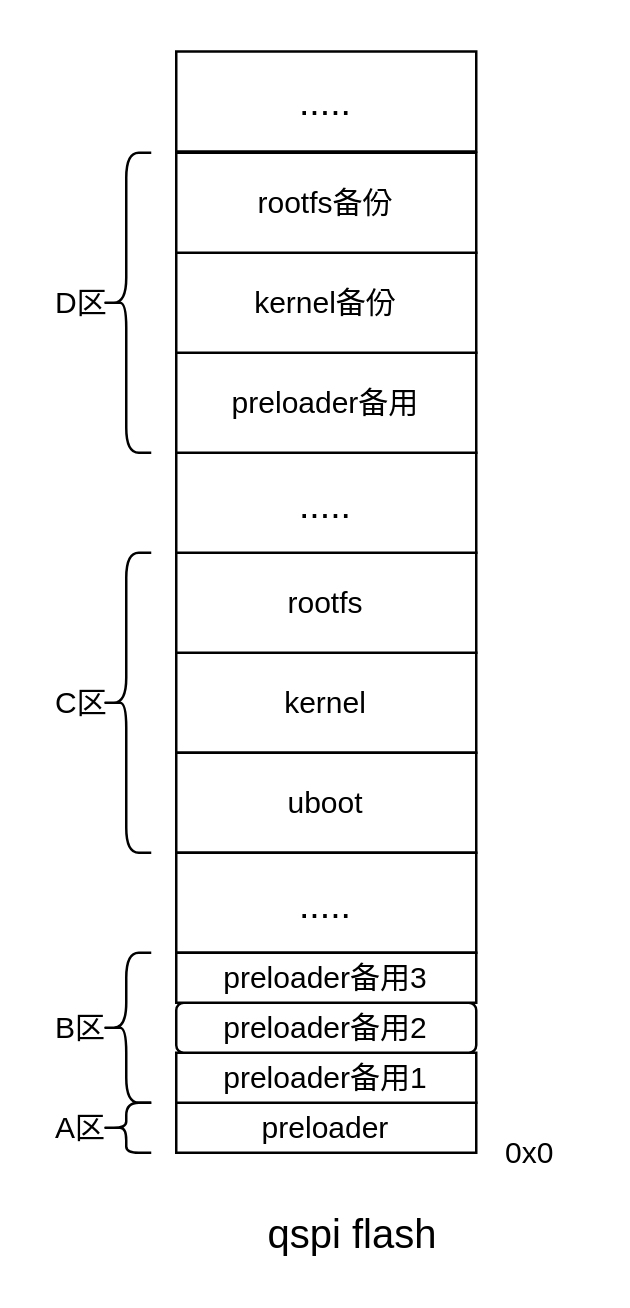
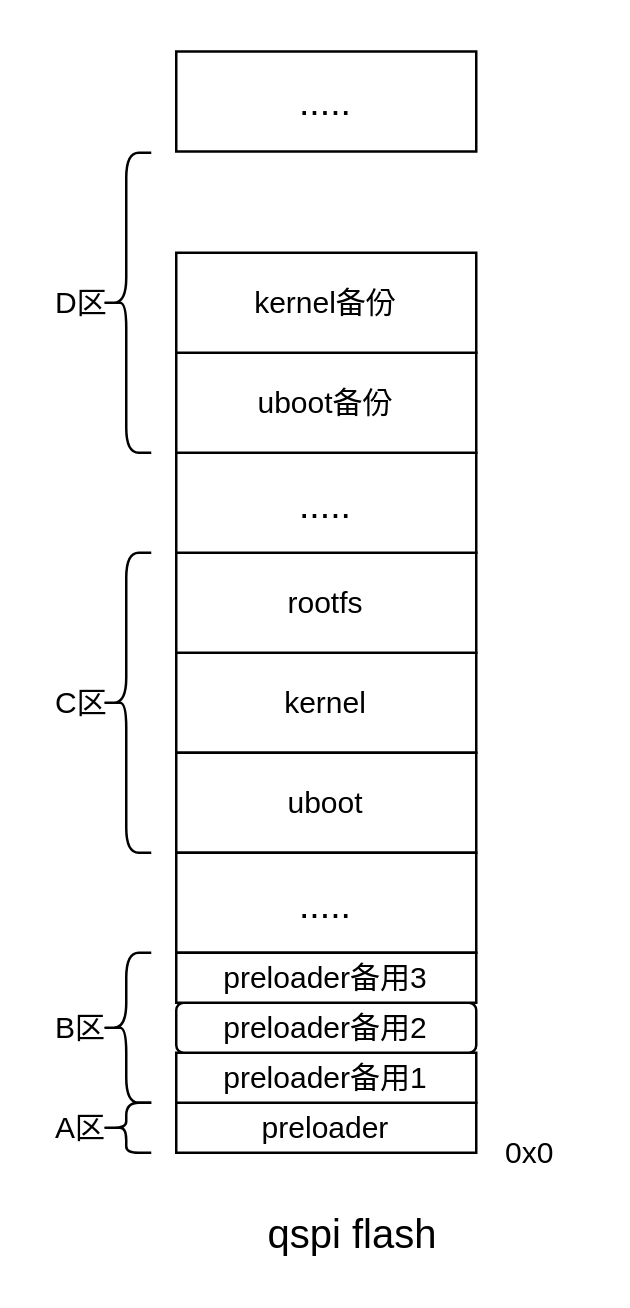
  <mxCell id="0" />
  <mxCell id="1" parent="0" />
  <mxCell id="2" value="kernel" style="rounded=0;whiteSpace=wrap;html=1;" parent="1" vertex="1"><mxGeometry x="70" y="260.5" width="120" height="40" as="geometry" /></mxCell>
  <mxCell id="3" value="uboot" style="rounded=0;whiteSpace=wrap;html=1;" parent="1" vertex="1"><mxGeometry x="70" y="300.5" width="120" height="40" as="geometry" /></mxCell>
  <mxCell id="4" value="&lt;font style=&quot;font-size: 15px&quot;&gt;.....&lt;/font&gt;" style="rounded=0;whiteSpace=wrap;html=1;" parent="1" vertex="1"><mxGeometry x="70" y="340.5" width="120" height="40" as="geometry" /></mxCell>
  <mxCell id="5" value="&lt;font style=&quot;font-size: 16px&quot;&gt;qspi flash&lt;/font&gt;" style="text;html=1;resizable=0;points=[];autosize=1;align=left;verticalAlign=top;spacingTop=-4;" parent="1" vertex="1"><mxGeometry x="105" y="480.5" width="80" height="20" as="geometry" /></mxCell>
  <mxCell id="6" value="preloader" style="rounded=0;whiteSpace=wrap;html=1;" parent="1" vertex="1"><mxGeometry x="70" y="440.5" width="120" height="20" as="geometry" /></mxCell>
  <mxCell id="7" value="preloader备用1" style="rounded=0;whiteSpace=wrap;html=1;" parent="1" vertex="1"><mxGeometry x="70" y="420.5" width="120" height="20" as="geometry" /></mxCell>
  <mxCell id="8" value="preloader备用2" style="whiteSpace=wrap;html=1;rounded=1;" parent="1" vertex="1"><mxGeometry x="70" y="400.5" width="120" height="20" as="geometry" /></mxCell>
  <mxCell id="9" value="preloader备用3" style="rounded=0;whiteSpace=wrap;html=1;" parent="1" vertex="1"><mxGeometry x="70" y="380.5" width="120" height="20" as="geometry" /></mxCell>
  <mxCell id="10" value="0x0" style="text;html=1;resizable=0;points=[];autosize=1;align=left;verticalAlign=top;spacingTop=-4;" parent="1" vertex="1"><mxGeometry x="200" y="450.5" width="30" height="20" as="geometry" /></mxCell>
  <mxCell id="11" value="rootfs" style="rounded=0;whiteSpace=wrap;html=1;" parent="1" vertex="1"><mxGeometry x="70" y="220.5" width="120" height="40" as="geometry" /></mxCell>
  <mxCell id="12" value="&lt;font style=&quot;font-size: 15px&quot;&gt;.....&lt;/font&gt;" style="rounded=0;whiteSpace=wrap;html=1;" parent="1" vertex="1"><mxGeometry x="70" y="180.5" width="120" height="40" as="geometry" /></mxCell>
- <mxCell id="13" value="preloader备用" style="rounded=0;whiteSpace=wrap;html=1;" parent="1" vertex="1"><mxGeometry x="70" y="140.5" width="120" height="40" as="geometry" /></mxCell>
+ <mxCell id="13" value="uboot备份" style="rounded=0;whiteSpace=wrap;html=1;" parent="1" vertex="1"><mxGeometry x="70" y="140.5" width="120" height="40" as="geometry" /></mxCell>
  <mxCell id="14" value="kernel备份" style="rounded=0;whiteSpace=wrap;html=1;" parent="1" vertex="1"><mxGeometry x="70" y="100.5" width="120" height="40" as="geometry" /></mxCell>
- <mxCell id="15" value="rootfs备份" style="rounded=0;whiteSpace=wrap;html=1;" parent="1" vertex="1"><mxGeometry x="70" y="60.5" width="120" height="40" as="geometry" /></mxCell>
  <mxCell id="16" value="" style="shape=curlyBracket;whiteSpace=wrap;html=1;rounded=1;" parent="1" vertex="1"><mxGeometry x="40" y="220.5" width="20" height="120" as="geometry" /></mxCell>
  <mxCell id="17" value="" style="shape=curlyBracket;whiteSpace=wrap;html=1;rounded=1;" parent="1" vertex="1"><mxGeometry x="40" y="60.5" width="20" height="120" as="geometry" /></mxCell>
  <mxCell id="18" value="C区" style="text;html=1;resizable=0;points=[];autosize=1;align=left;verticalAlign=top;spacingTop=-4;" parent="1" vertex="1"><mxGeometry x="20" y="270.5" width="40" height="20" as="geometry" /></mxCell>
  <mxCell id="19" value="D区" style="text;html=1;resizable=0;points=[];autosize=1;align=left;verticalAlign=top;spacingTop=-4;" parent="1" vertex="1"><mxGeometry x="20" y="110.5" width="40" height="20" as="geometry" /></mxCell>
  <mxCell id="20" value="" style="shape=curlyBracket;whiteSpace=wrap;html=1;rounded=1;" parent="1" vertex="1"><mxGeometry x="40" y="440.5" width="20" height="20" as="geometry" /></mxCell>
  <mxCell id="21" value="A区" style="text;html=1;resizable=0;points=[];autosize=1;align=left;verticalAlign=top;spacingTop=-4;" parent="1" vertex="1"><mxGeometry x="20" y="440.5" width="40" height="20" as="geometry" /></mxCell>
  <mxCell id="22" value="B区" style="text;html=1;resizable=0;points=[];autosize=1;align=left;verticalAlign=top;spacingTop=-4;" parent="1" vertex="1"><mxGeometry x="20" y="400.5" width="40" height="20" as="geometry" /></mxCell>
  <mxCell id="23" value="" style="shape=curlyBracket;whiteSpace=wrap;html=1;rounded=1;" parent="1" vertex="1"><mxGeometry x="40" y="380.5" width="20" height="60" as="geometry" /></mxCell>
  <mxCell id="24" value="&lt;font style=&quot;font-size: 15px&quot;&gt;.....&lt;/font&gt;" style="rounded=0;whiteSpace=wrap;html=1;" parent="1" vertex="1"><mxGeometry x="70" y="20" width="120" height="40" as="geometry" /></mxCell>
